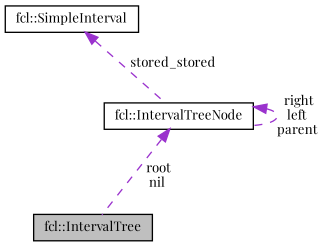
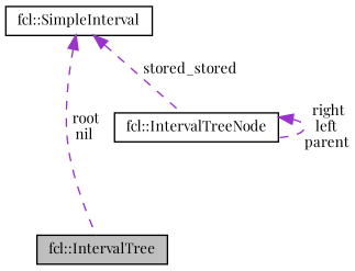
  digraph {
    fontname="Playfair Display"
    node [color=black fillcolor=white fontname="Playfair Display" fontsize=10 shape=record style=filled]
    edge [color=darkorchid3 dir=back fontname="Playfair Display" fontsize=10 labelfontname=FreeSans labelfontsize=10 style=dashed]
    n1 [fillcolor=grey75 fontcolor=black height=0.2 label="fcl::IntervalTree" width=0.4]
    n2 [height=0.2 label="fcl::IntervalTreeNode" width=0.4]
    n3 [height=0.2 label="fcl::SimpleInterval" width=0.4]
-   n2 -> n1 [label=" root\nnil"]
+   n3 -> n1 [label=" root\nnil"]
    n2 -> n2 [label=" right\nleft\nparent"]
    n3 -> n2 [label=" stored_stored"]
  }
